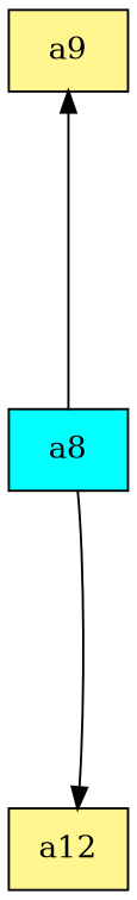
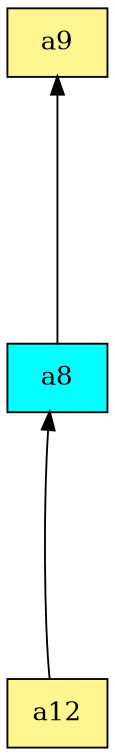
  digraph {
    rankdir=BT
    ranksep=2.0
    node [fillcolor=khaki1 shape=record style=filled]
    n1 [label="{a12}"]
    n2 [fillcolor=cyan label="{a8}"]
    n3 [label="{a9}"]
-   n2 -> n1
+   n1 -> n2
    n2 -> n3
  }
